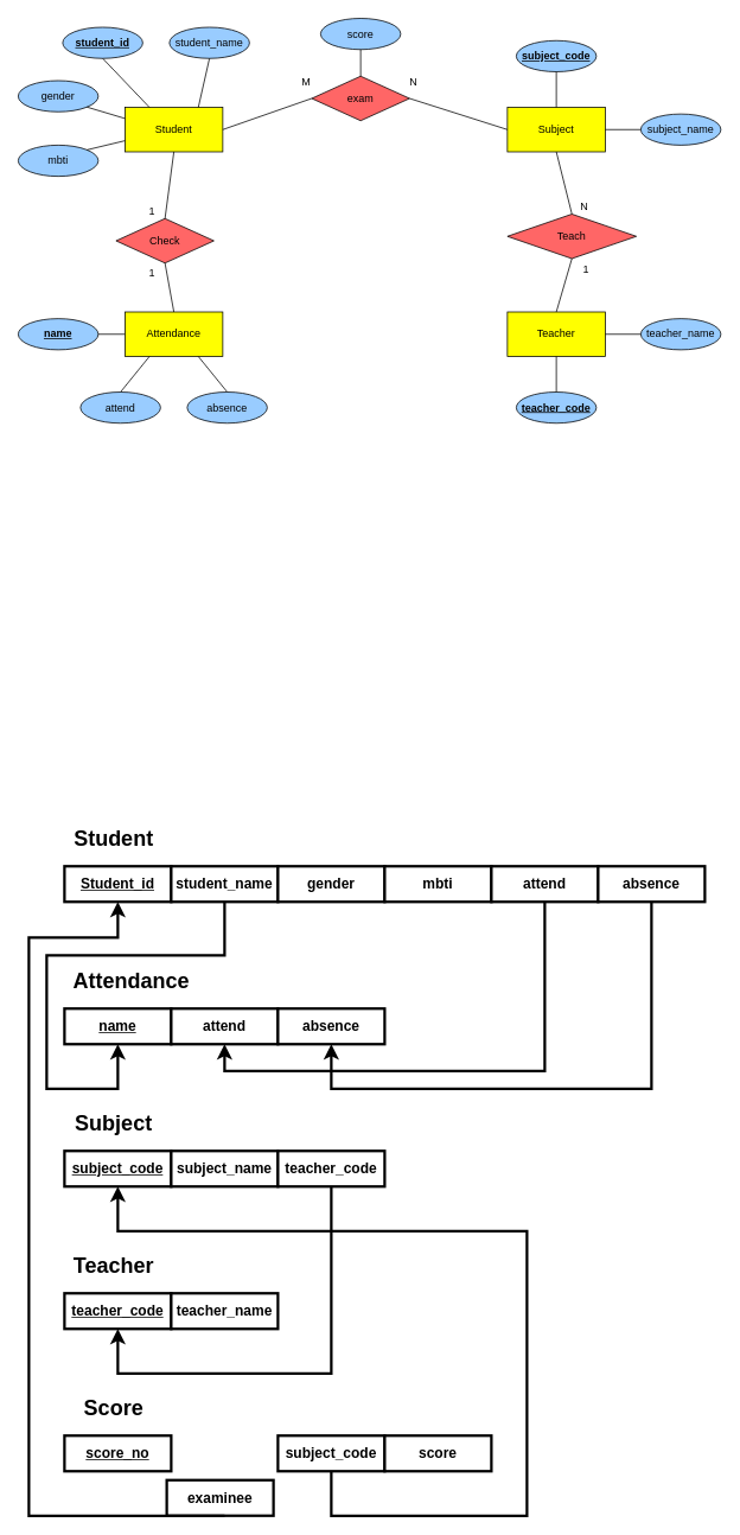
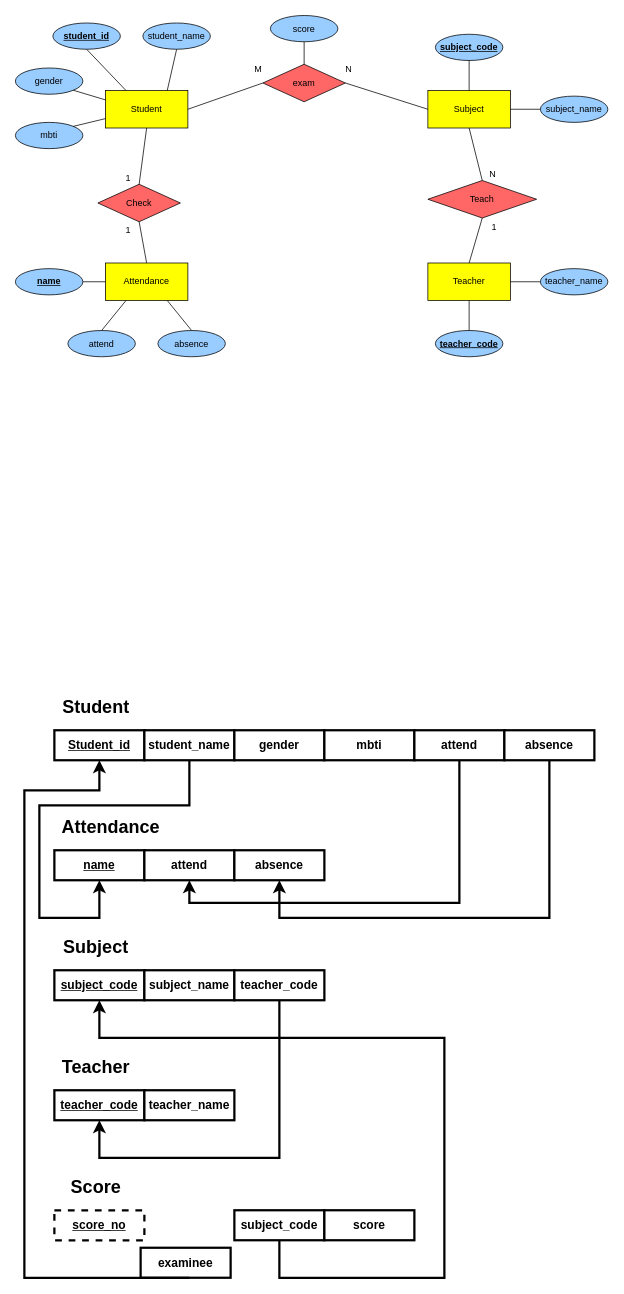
  <mxCell id="0" />
  <mxCell id="1" parent="0" />
  <mxCell id="2" value="Student" style="whiteSpace=wrap;html=1;align=center;labelBackgroundColor=none;fillColor=#FFFF00;" parent="1" vertex="1"><mxGeometry x="140" y="120" width="110" height="50" as="geometry" /></mxCell>
  <mxCell id="3" value="Teacher" style="whiteSpace=wrap;html=1;align=center;labelBackgroundColor=none;fillColor=#FFFF00;" parent="1" vertex="1"><mxGeometry x="570" y="350" width="110" height="50" as="geometry" /></mxCell>
  <mxCell id="4" value="Subject" style="whiteSpace=wrap;html=1;align=center;labelBackgroundColor=none;fillColor=#FFFF00;" parent="1" vertex="1"><mxGeometry x="570" y="120" width="110" height="50" as="geometry" /></mxCell>
  <mxCell id="5" value="Attendance" style="whiteSpace=wrap;html=1;align=center;labelBackgroundColor=none;fillColor=#FFFF00;" parent="1" vertex="1"><mxGeometry x="140" y="350" width="110" height="50" as="geometry" /></mxCell>
  <mxCell id="6" value="exam" style="shape=rhombus;perimeter=rhombusPerimeter;whiteSpace=wrap;html=1;align=center;fillColor=#FF6666;" parent="1" vertex="1"><mxGeometry x="350" y="85" width="110" height="50" as="geometry" /></mxCell>
  <mxCell id="7" value="Teach" style="shape=rhombus;perimeter=rhombusPerimeter;whiteSpace=wrap;html=1;align=center;fillColor=#FF6666;" parent="1" vertex="1"><mxGeometry x="570" y="240" width="145" height="50" as="geometry" /></mxCell>
  <mxCell id="8" value="" style="endArrow=none;html=1;rounded=0;entryX=0.5;entryY=1;entryDx=0;entryDy=0;exitX=0.5;exitY=0;exitDx=0;exitDy=0;" parent="1" source="3" target="7" edge="1"><mxGeometry relative="1" as="geometry"><mxPoint x="340" y="330" as="sourcePoint" /><mxPoint x="500" y="330" as="targetPoint" /></mxGeometry></mxCell>
  <mxCell id="9" value="1" style="resizable=0;html=1;whiteSpace=wrap;align=right;verticalAlign=bottom;" parent="8" connectable="0" vertex="1"><mxGeometry x="1" relative="1" as="geometry"><mxPoint x="20" y="20" as="offset" /></mxGeometry></mxCell>
  <mxCell id="10" value="" style="endArrow=none;html=1;rounded=0;entryX=0.5;entryY=0;entryDx=0;entryDy=0;exitX=0.5;exitY=1;exitDx=0;exitDy=0;" parent="1" source="4" target="7" edge="1"><mxGeometry relative="1" as="geometry"><mxPoint x="440" y="340" as="sourcePoint" /><mxPoint x="600" y="340" as="targetPoint" /></mxGeometry></mxCell>
  <mxCell id="11" value="N" style="resizable=0;html=1;whiteSpace=wrap;align=right;verticalAlign=bottom;" parent="10" connectable="0" vertex="1"><mxGeometry x="1" relative="1" as="geometry"><mxPoint x="20" as="offset" /></mxGeometry></mxCell>
  <mxCell id="12" value="" style="endArrow=none;html=1;rounded=0;exitX=1;exitY=0.5;exitDx=0;exitDy=0;entryX=0;entryY=0.5;entryDx=0;entryDy=0;" parent="1" source="2" target="6" edge="1"><mxGeometry relative="1" as="geometry"><mxPoint x="450" y="300" as="sourcePoint" /><mxPoint x="610" y="300" as="targetPoint" /></mxGeometry></mxCell>
  <mxCell id="13" value="M" style="resizable=0;html=1;whiteSpace=wrap;align=right;verticalAlign=bottom;" parent="12" connectable="0" vertex="1"><mxGeometry x="1" relative="1" as="geometry"><mxPoint y="-10" as="offset" /></mxGeometry></mxCell>
  <mxCell id="14" value="" style="endArrow=none;html=1;rounded=0;entryX=1;entryY=0.5;entryDx=0;entryDy=0;exitX=0;exitY=0.5;exitDx=0;exitDy=0;" parent="1" source="4" target="6" edge="1"><mxGeometry relative="1" as="geometry"><mxPoint x="450" y="300" as="sourcePoint" /><mxPoint x="610" y="300" as="targetPoint" /></mxGeometry></mxCell>
  <mxCell id="15" value="N" style="resizable=0;html=1;whiteSpace=wrap;align=right;verticalAlign=bottom;" parent="14" connectable="0" vertex="1"><mxGeometry x="1" relative="1" as="geometry"><mxPoint x="10" y="-10" as="offset" /></mxGeometry></mxCell>
  <mxCell id="16" value="Check" style="shape=rhombus;perimeter=rhombusPerimeter;whiteSpace=wrap;html=1;align=center;fillColor=#FF6666;" parent="1" vertex="1"><mxGeometry x="130" y="245" width="110" height="50" as="geometry" /></mxCell>
  <mxCell id="17" value="" style="endArrow=none;html=1;rounded=0;entryX=0.5;entryY=0;entryDx=0;entryDy=0;exitX=0.5;exitY=1;exitDx=0;exitDy=0;" parent="1" source="2" target="16" edge="1"><mxGeometry relative="1" as="geometry"><mxPoint x="330" y="270" as="sourcePoint" /><mxPoint x="490" y="270" as="targetPoint" /></mxGeometry></mxCell>
  <mxCell id="18" value="1" style="resizable=0;html=1;whiteSpace=wrap;align=right;verticalAlign=bottom;" parent="17" connectable="0" vertex="1"><mxGeometry x="1" relative="1" as="geometry"><mxPoint x="-10" as="offset" /></mxGeometry></mxCell>
  <mxCell id="19" value="" style="endArrow=none;html=1;rounded=0;exitX=0.5;exitY=0;exitDx=0;exitDy=0;entryX=0.5;entryY=1;entryDx=0;entryDy=0;" parent="1" source="5" target="16" edge="1"><mxGeometry relative="1" as="geometry"><mxPoint x="330" y="270" as="sourcePoint" /><mxPoint x="490" y="270" as="targetPoint" /></mxGeometry></mxCell>
  <mxCell id="20" value="1" style="resizable=0;html=1;whiteSpace=wrap;align=right;verticalAlign=bottom;" parent="19" connectable="0" vertex="1"><mxGeometry x="1" relative="1" as="geometry"><mxPoint x="-10" y="20" as="offset" /></mxGeometry></mxCell>
  <mxCell id="21" value="student_name" style="ellipse;whiteSpace=wrap;html=1;align=center;fillColor=#99CCFF;" parent="1" vertex="1"><mxGeometry x="190" y="30" width="90" height="35" as="geometry" /></mxCell>
  <mxCell id="22" value="gender" style="ellipse;whiteSpace=wrap;html=1;align=center;fillColor=#99CCFF;" parent="1" vertex="1"><mxGeometry x="20" y="90" width="90" height="35" as="geometry" /></mxCell>
  <mxCell id="23" value="mbti" style="ellipse;whiteSpace=wrap;html=1;align=center;fillColor=#99CCFF;" parent="1" vertex="1"><mxGeometry x="20" y="162.5" width="90" height="35" as="geometry" /></mxCell>
  <mxCell id="24" value="student_id" style="ellipse;whiteSpace=wrap;html=1;align=center;fontStyle=5;fillColor=#99CCFF;" parent="1" vertex="1"><mxGeometry x="70" y="30" width="90" height="35" as="geometry" /></mxCell>
  <mxCell id="25" value="" style="endArrow=none;html=1;rounded=0;exitX=0.5;exitY=1;exitDx=0;exitDy=0;entryX=0.75;entryY=0;entryDx=0;entryDy=0;" parent="1" source="21" target="2" edge="1"><mxGeometry relative="1" as="geometry"><mxPoint x="330" y="110" as="sourcePoint" /><mxPoint x="490" y="110" as="targetPoint" /></mxGeometry></mxCell>
  <mxCell id="26" value="" style="endArrow=none;html=1;rounded=0;exitX=0.5;exitY=1;exitDx=0;exitDy=0;entryX=0.25;entryY=0;entryDx=0;entryDy=0;" parent="1" source="24" target="2" edge="1"><mxGeometry relative="1" as="geometry"><mxPoint x="330" y="110" as="sourcePoint" /><mxPoint x="490" y="110" as="targetPoint" /></mxGeometry></mxCell>
  <mxCell id="27" value="" style="endArrow=none;html=1;rounded=0;exitX=1;exitY=1;exitDx=0;exitDy=0;entryX=0;entryY=0.25;entryDx=0;entryDy=0;" parent="1" source="22" target="2" edge="1"><mxGeometry relative="1" as="geometry"><mxPoint x="330" y="110" as="sourcePoint" /><mxPoint x="490" y="110" as="targetPoint" /></mxGeometry></mxCell>
  <mxCell id="28" value="" style="endArrow=none;html=1;rounded=0;exitX=1;exitY=0;exitDx=0;exitDy=0;entryX=0;entryY=0.75;entryDx=0;entryDy=0;" parent="1" source="23" target="2" edge="1"><mxGeometry relative="1" as="geometry"><mxPoint x="330" y="110" as="sourcePoint" /><mxPoint x="490" y="110" as="targetPoint" /></mxGeometry></mxCell>
  <mxCell id="29" value="score" style="ellipse;whiteSpace=wrap;html=1;align=center;fillColor=#99CCFF;" parent="1" vertex="1"><mxGeometry x="360" y="20" width="90" height="35" as="geometry" /></mxCell>
  <mxCell id="30" value="" style="endArrow=none;html=1;rounded=0;exitX=0.5;exitY=1;exitDx=0;exitDy=0;entryX=0.5;entryY=0;entryDx=0;entryDy=0;" parent="1" source="29" target="6" edge="1"><mxGeometry relative="1" as="geometry"><mxPoint x="330" y="270" as="sourcePoint" /><mxPoint x="490" y="270" as="targetPoint" /></mxGeometry></mxCell>
  <mxCell id="31" value="subject_code" style="ellipse;whiteSpace=wrap;html=1;align=center;fontStyle=5;fillColor=#99CCFF;" parent="1" vertex="1"><mxGeometry x="580" y="45" width="90" height="35" as="geometry" /></mxCell>
  <mxCell id="32" value="subject_name" style="ellipse;whiteSpace=wrap;html=1;align=center;fillColor=#99CCFF;" parent="1" vertex="1"><mxGeometry x="720" y="127.5" width="90" height="35" as="geometry" /></mxCell>
  <mxCell id="33" value="teacher_code" style="ellipse;whiteSpace=wrap;html=1;align=center;fontStyle=5;fillColor=#99CCFF;" parent="1" vertex="1"><mxGeometry x="580" y="440" width="90" height="35" as="geometry" /></mxCell>
  <mxCell id="34" value="teacher_name" style="ellipse;whiteSpace=wrap;html=1;align=center;fillColor=#99CCFF;" parent="1" vertex="1"><mxGeometry x="720" y="357.5" width="90" height="35" as="geometry" /></mxCell>
  <mxCell id="35" value="" style="endArrow=none;html=1;rounded=0;exitX=0.5;exitY=1;exitDx=0;exitDy=0;entryX=0.5;entryY=0;entryDx=0;entryDy=0;" parent="1" source="31" target="4" edge="1"><mxGeometry relative="1" as="geometry"><mxPoint x="330" y="270" as="sourcePoint" /><mxPoint x="490" y="270" as="targetPoint" /></mxGeometry></mxCell>
  <mxCell id="36" value="" style="endArrow=none;html=1;rounded=0;entryX=0;entryY=0.5;entryDx=0;entryDy=0;exitX=1;exitY=0.5;exitDx=0;exitDy=0;" parent="1" source="4" target="32" edge="1"><mxGeometry relative="1" as="geometry"><mxPoint x="330" y="270" as="sourcePoint" /><mxPoint x="490" y="270" as="targetPoint" /></mxGeometry></mxCell>
  <mxCell id="37" value="" style="endArrow=none;html=1;rounded=0;entryX=0;entryY=0.5;entryDx=0;entryDy=0;exitX=1;exitY=0.5;exitDx=0;exitDy=0;" parent="1" source="3" target="34" edge="1"><mxGeometry relative="1" as="geometry"><mxPoint x="330" y="270" as="sourcePoint" /><mxPoint x="490" y="270" as="targetPoint" /></mxGeometry></mxCell>
  <mxCell id="38" value="" style="endArrow=none;html=1;rounded=0;entryX=0.5;entryY=0;entryDx=0;entryDy=0;exitX=0.5;exitY=1;exitDx=0;exitDy=0;" parent="1" source="3" target="33" edge="1"><mxGeometry relative="1" as="geometry"><mxPoint x="330" y="270" as="sourcePoint" /><mxPoint x="490" y="270" as="targetPoint" /></mxGeometry></mxCell>
  <mxCell id="39" value="name" style="ellipse;whiteSpace=wrap;html=1;align=center;fontStyle=5;fillColor=#99CCFF;" parent="1" vertex="1"><mxGeometry x="20" y="357.5" width="90" height="35" as="geometry" /></mxCell>
  <mxCell id="40" value="attend" style="ellipse;whiteSpace=wrap;html=1;align=center;fillColor=#99CCFF;" parent="1" vertex="1"><mxGeometry x="90" y="440" width="90" height="35" as="geometry" /></mxCell>
  <mxCell id="41" value="absence" style="ellipse;whiteSpace=wrap;html=1;align=center;fillColor=#99CCFF;" parent="1" vertex="1"><mxGeometry x="210" y="440" width="90" height="35" as="geometry" /></mxCell>
  <mxCell id="42" value="" style="endArrow=none;html=1;rounded=0;exitX=1;exitY=0.5;exitDx=0;exitDy=0;entryX=0;entryY=0.5;entryDx=0;entryDy=0;" parent="1" source="39" target="5" edge="1"><mxGeometry relative="1" as="geometry"><mxPoint x="330" y="280" as="sourcePoint" /><mxPoint x="490" y="280" as="targetPoint" /></mxGeometry></mxCell>
  <mxCell id="43" value="" style="endArrow=none;html=1;rounded=0;exitX=0.5;exitY=0;exitDx=0;exitDy=0;entryX=0.25;entryY=1;entryDx=0;entryDy=0;" parent="1" source="40" target="5" edge="1"><mxGeometry relative="1" as="geometry"><mxPoint x="330" y="280" as="sourcePoint" /><mxPoint x="490" y="280" as="targetPoint" /></mxGeometry></mxCell>
  <mxCell id="44" value="" style="endArrow=none;html=1;rounded=0;exitX=0.5;exitY=0;exitDx=0;exitDy=0;entryX=0.75;entryY=1;entryDx=0;entryDy=0;" parent="1" source="41" target="5" edge="1"><mxGeometry relative="1" as="geometry"><mxPoint x="330" y="280" as="sourcePoint" /><mxPoint x="490" y="280" as="targetPoint" /></mxGeometry></mxCell>
  <mxCell id="45" value="&lt;u&gt;&lt;b&gt;Student_id&lt;/b&gt;&lt;/u&gt;" style="rounded=0;whiteSpace=wrap;html=1;fontSize=16;labelBackgroundColor=none;strokeWidth=3;" parent="1" vertex="1"><mxGeometry x="72" y="973" width="120" height="40" as="geometry" /></mxCell>
  <mxCell id="46" value="&lt;font style=&quot;font-size: 16px;&quot;&gt;&lt;b&gt;student_name&lt;/b&gt;&lt;/font&gt;" style="rounded=0;whiteSpace=wrap;html=1;labelBackgroundColor=none;strokeWidth=3;" parent="1" vertex="1"><mxGeometry x="192" y="973" width="120" height="40" as="geometry" /></mxCell>
  <mxCell id="47" value="&lt;font style=&quot;font-size: 16px;&quot;&gt;&lt;b&gt;gender&lt;/b&gt;&lt;/font&gt;" style="rounded=0;whiteSpace=wrap;html=1;labelBackgroundColor=none;strokeWidth=3;" parent="1" vertex="1"><mxGeometry x="312" y="973" width="120" height="40" as="geometry" /></mxCell>
  <mxCell id="48" value="&lt;font style=&quot;font-size: 16px;&quot;&gt;&lt;b&gt;mbti&lt;/b&gt;&lt;/font&gt;" style="rounded=0;whiteSpace=wrap;html=1;labelBackgroundColor=none;strokeWidth=3;" parent="1" vertex="1"><mxGeometry x="432" y="973" width="120" height="40" as="geometry" /></mxCell>
  <mxCell id="49" value="&lt;span style=&quot;font-size: 16px;&quot;&gt;&lt;b&gt;attend&lt;/b&gt;&lt;/span&gt;" style="rounded=0;whiteSpace=wrap;html=1;labelBackgroundColor=none;strokeWidth=3;" parent="1" vertex="1"><mxGeometry x="552" y="973" width="120" height="40" as="geometry" /></mxCell>
  <mxCell id="50" value="&lt;font style=&quot;font-size: 16px;&quot;&gt;&lt;b&gt;absence&lt;/b&gt;&lt;/font&gt;" style="rounded=0;whiteSpace=wrap;html=1;labelBackgroundColor=none;strokeWidth=3;" parent="1" vertex="1"><mxGeometry x="672" y="973" width="120" height="40" as="geometry" /></mxCell>
  <mxCell id="51" value="Student" style="text;html=1;align=center;verticalAlign=middle;resizable=0;points=[];autosize=1;strokeColor=none;fillColor=none;fontSize=24;fontStyle=1;labelBackgroundColor=none;" parent="1" vertex="1"><mxGeometry x="72" y="923" width="110" height="40" as="geometry" /></mxCell>
  <mxCell id="52" value="name" style="rounded=0;whiteSpace=wrap;html=1;fontSize=16;fontStyle=5;labelBackgroundColor=none;strokeWidth=3;" parent="1" vertex="1"><mxGeometry x="72" y="1133" width="120" height="40" as="geometry" /></mxCell>
  <mxCell id="53" value="attend" style="rounded=0;whiteSpace=wrap;html=1;fontSize=16;fontStyle=1;labelBackgroundColor=none;strokeWidth=3;" parent="1" vertex="1"><mxGeometry x="192" y="1133" width="120" height="40" as="geometry" /></mxCell>
  <mxCell id="54" value="absence" style="rounded=0;whiteSpace=wrap;html=1;fontSize=16;fontStyle=1;labelBackgroundColor=none;strokeWidth=3;" parent="1" vertex="1"><mxGeometry x="312" y="1133" width="120" height="40" as="geometry" /></mxCell>
  <mxCell id="55" value="Attendance" style="text;html=1;align=center;verticalAlign=middle;resizable=0;points=[];autosize=1;strokeColor=none;fillColor=none;fontSize=24;fontStyle=1;labelBackgroundColor=none;" parent="1" vertex="1"><mxGeometry x="72" y="1083" width="150" height="40" as="geometry" /></mxCell>
  <mxCell id="56" value="subject_code" style="rounded=0;whiteSpace=wrap;html=1;fontSize=16;fontStyle=5;labelBackgroundColor=none;strokeWidth=3;" parent="1" vertex="1"><mxGeometry x="72" y="1293" width="120" height="40" as="geometry" /></mxCell>
  <mxCell id="57" value="subject_name" style="rounded=0;whiteSpace=wrap;html=1;fontSize=16;fontStyle=1;labelBackgroundColor=none;strokeWidth=3;" parent="1" vertex="1"><mxGeometry x="192" y="1293" width="120" height="40" as="geometry" /></mxCell>
  <mxCell id="58" value="teacher_code" style="rounded=0;whiteSpace=wrap;html=1;fontSize=16;fontStyle=1;labelBackgroundColor=none;strokeWidth=3;" parent="1" vertex="1"><mxGeometry x="312" y="1293" width="120" height="40" as="geometry" /></mxCell>
  <mxCell id="59" value="Subject" style="text;html=1;align=center;verticalAlign=middle;resizable=0;points=[];autosize=1;strokeColor=none;fillColor=none;fontSize=24;fontStyle=1;labelBackgroundColor=none;" parent="1" vertex="1"><mxGeometry x="72" y="1243" width="110" height="40" as="geometry" /></mxCell>
  <mxCell id="60" value="teacher_code" style="rounded=0;whiteSpace=wrap;html=1;fontSize=16;fontStyle=5;labelBackgroundColor=none;strokeWidth=3;" parent="1" vertex="1"><mxGeometry x="72" y="1453" width="120" height="40" as="geometry" /></mxCell>
  <mxCell id="61" value="teacher_name" style="rounded=0;whiteSpace=wrap;html=1;fontSize=16;fontStyle=1;labelBackgroundColor=none;strokeWidth=3;" parent="1" vertex="1"><mxGeometry x="192" y="1453" width="120" height="40" as="geometry" /></mxCell>
  <mxCell id="62" value="Teacher" style="text;html=1;align=center;verticalAlign=middle;resizable=0;points=[];autosize=1;strokeColor=none;fillColor=none;fontSize=24;fontStyle=1;labelBackgroundColor=none;" parent="1" vertex="1"><mxGeometry x="72" y="1403" width="110" height="40" as="geometry" /></mxCell>
- <mxCell id="63" value="&lt;b&gt;&lt;u&gt;score_no&lt;/u&gt;&lt;/b&gt;" style="rounded=0;whiteSpace=wrap;html=1;fontSize=16;labelBackgroundColor=none;strokeWidth=3;" parent="1" vertex="1"><mxGeometry x="72" y="1613" width="120" height="40" as="geometry" /></mxCell>
+ <mxCell id="63" value="&lt;b&gt;&lt;u&gt;score_no&lt;/u&gt;&lt;/b&gt;" style="rounded=0;whiteSpace=wrap;html=1;fontSize=16;labelBackgroundColor=none;strokeWidth=3;dashed=1;" parent="1" vertex="1"><mxGeometry x="72" y="1613" width="120" height="40" as="geometry" /></mxCell>
  <mxCell id="64" value="&lt;font style=&quot;font-size: 16px;&quot;&gt;&lt;b&gt;examinee&lt;/b&gt;&lt;/font&gt;" style="rounded=0;whiteSpace=wrap;html=1;labelBackgroundColor=none;strokeWidth=3;" parent="1" vertex="1"><mxGeometry x="187" y="1663" width="120" height="40" as="geometry" /></mxCell>
  <mxCell id="65" value="&lt;font style=&quot;font-size: 16px;&quot;&gt;&lt;b&gt;subject_code&lt;/b&gt;&lt;/font&gt;" style="rounded=0;whiteSpace=wrap;html=1;labelBackgroundColor=none;strokeWidth=3;" parent="1" vertex="1"><mxGeometry x="312" y="1613" width="120" height="40" as="geometry" /></mxCell>
  <mxCell id="66" value="&lt;font style=&quot;font-size: 16px;&quot;&gt;&lt;b&gt;score&lt;/b&gt;&lt;/font&gt;" style="rounded=0;whiteSpace=wrap;html=1;labelBackgroundColor=none;strokeWidth=3;" parent="1" vertex="1"><mxGeometry x="432" y="1613" width="120" height="40" as="geometry" /></mxCell>
  <mxCell id="67" value="Score" style="text;html=1;align=center;verticalAlign=middle;resizable=0;points=[];autosize=1;strokeColor=none;fillColor=none;fontSize=24;fontStyle=1;labelBackgroundColor=none;" parent="1" vertex="1"><mxGeometry x="82" y="1563" width="90" height="40" as="geometry" /></mxCell>
  <mxCell id="68" value="" style="edgeStyle=segmentEdgeStyle;endArrow=classic;html=1;curved=0;rounded=0;endSize=8;startSize=8;exitX=0.5;exitY=1;exitDx=0;exitDy=0;entryX=0.5;entryY=1;entryDx=0;entryDy=0;strokeWidth=3;" parent="1" source="46" target="52" edge="1"><mxGeometry width="50" height="50" relative="1" as="geometry"><mxPoint x="412" y="1293" as="sourcePoint" /><mxPoint x="362" y="1343" as="targetPoint" /><Array as="points"><mxPoint x="252" y="1073" /><mxPoint x="52" y="1073" /><mxPoint x="52" y="1223" /><mxPoint x="132" y="1223" /></Array></mxGeometry></mxCell>
  <mxCell id="69" value="" style="edgeStyle=segmentEdgeStyle;endArrow=classic;html=1;curved=0;rounded=0;endSize=8;startSize=8;entryX=0.5;entryY=1;entryDx=0;entryDy=0;exitX=0.5;exitY=1;exitDx=0;exitDy=0;strokeWidth=3;" parent="1" source="49" target="53" edge="1"><mxGeometry width="50" height="50" relative="1" as="geometry"><mxPoint x="242" y="1143" as="sourcePoint" /><mxPoint x="192" y="1193" as="targetPoint" /><Array as="points"><mxPoint x="612" y="1203" /><mxPoint x="252" y="1203" /></Array></mxGeometry></mxCell>
  <mxCell id="70" value="" style="edgeStyle=segmentEdgeStyle;endArrow=classic;html=1;curved=0;rounded=0;endSize=8;startSize=8;exitX=0.5;exitY=1;exitDx=0;exitDy=0;entryX=0.5;entryY=1;entryDx=0;entryDy=0;strokeWidth=3;" parent="1" source="50" target="54" edge="1"><mxGeometry width="50" height="50" relative="1" as="geometry"><mxPoint x="492" y="1143" as="sourcePoint" /><mxPoint x="442" y="1193" as="targetPoint" /><Array as="points"><mxPoint x="732" y="1223" /><mxPoint x="372" y="1223" /></Array></mxGeometry></mxCell>
  <mxCell id="71" value="" style="edgeStyle=segmentEdgeStyle;endArrow=classic;html=1;curved=0;rounded=0;endSize=8;startSize=8;exitX=0.5;exitY=1;exitDx=0;exitDy=0;entryX=0.5;entryY=1;entryDx=0;entryDy=0;strokeWidth=3;" parent="1" source="64" target="45" edge="1"><mxGeometry width="50" height="50" relative="1" as="geometry"><mxPoint x="362" y="1193" as="sourcePoint" /><mxPoint x="312" y="1243" as="targetPoint" /><Array as="points"><mxPoint x="252" y="1703" /><mxPoint x="32" y="1703" /><mxPoint x="32" y="1053" /><mxPoint x="132" y="1053" /></Array></mxGeometry></mxCell>
  <mxCell id="72" value="" style="edgeStyle=segmentEdgeStyle;endArrow=classic;html=1;curved=0;rounded=0;endSize=8;startSize=8;exitX=0.5;exitY=1;exitDx=0;exitDy=0;entryX=0.5;entryY=1;entryDx=0;entryDy=0;strokeWidth=3;" parent="1" source="58" target="60" edge="1"><mxGeometry width="50" height="50" relative="1" as="geometry"><mxPoint x="362" y="1453" as="sourcePoint" /><mxPoint x="312" y="1503" as="targetPoint" /><Array as="points"><mxPoint x="372" y="1543" /><mxPoint x="132" y="1543" /></Array></mxGeometry></mxCell>
  <mxCell id="73" value="" style="edgeStyle=segmentEdgeStyle;endArrow=classic;html=1;curved=0;rounded=0;endSize=8;startSize=8;exitX=0.5;exitY=1;exitDx=0;exitDy=0;entryX=0.5;entryY=1;entryDx=0;entryDy=0;strokeWidth=3;" parent="1" source="65" target="56" edge="1"><mxGeometry width="50" height="50" relative="1" as="geometry"><mxPoint x="362" y="1453" as="sourcePoint" /><mxPoint x="312" y="1503" as="targetPoint" /><Array as="points"><mxPoint x="372" y="1703" /><mxPoint x="592" y="1703" /><mxPoint x="592" y="1383" /><mxPoint x="132" y="1383" /></Array></mxGeometry></mxCell>
